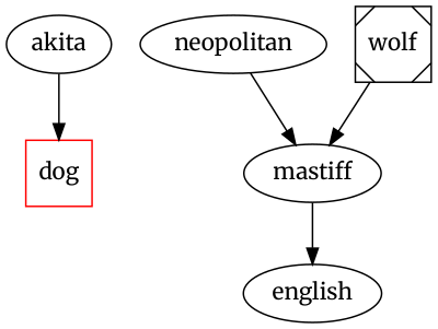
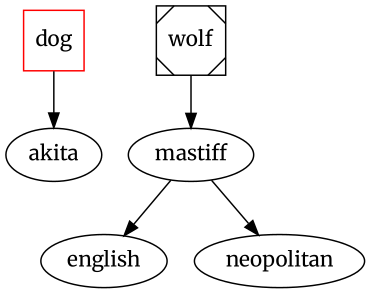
  digraph {
    fontname=Merriweather
    node [fontname=Merriweather]
    edge [fontname=Merriweather]
    dog [color=red shape=square]
    akita
    mastiff
    english
    neopolitan
    wolf [shape=Msquare]
-   akita -> dog
+   dog -> akita
    mastiff -> english
-   neopolitan -> mastiff
+   mastiff -> neopolitan
    wolf -> mastiff
  }
